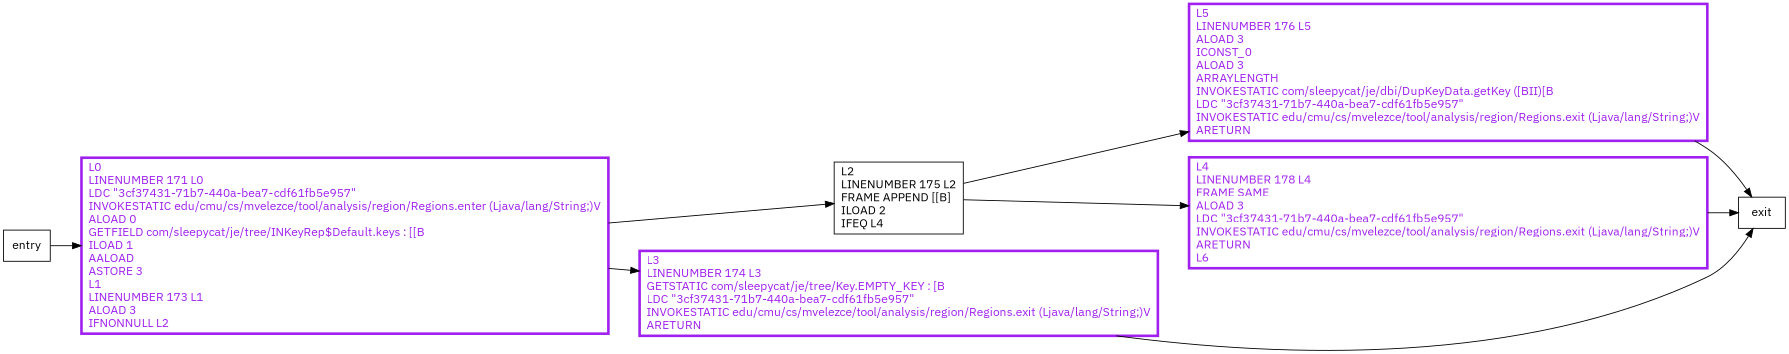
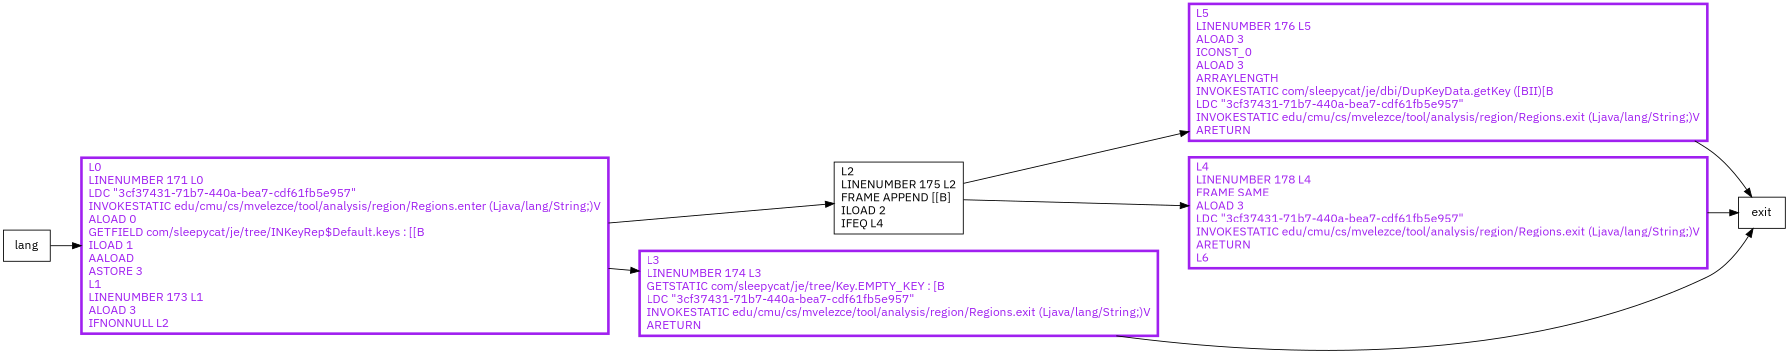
  digraph {
    rankdir=LR
    fontname="IBM Plex Sans"
    node [shape=record fontname="IBM Plex Sans" color=purple fontcolor=purple penwidth=3]
    edge [fontname="IBM Plex Sans"]
    n1 [label="L2\lLINENUMBER 175 L2\lFRAME APPEND [[B]\lILOAD 2\lIFEQ L4\l" color="" fontcolor="" penwidth=""]
    n2 [label="L5\lLINENUMBER 176 L5\lALOAD 3\lICONST_0\lALOAD 3\lARRAYLENGTH\lINVOKESTATIC com/sleepycat/je/dbi/DupKeyData.getKey ([BII)[B\lLDC \"3cf37431-71b7-440a-bea7-cdf61fb5e957\"\lINVOKESTATIC edu/cmu/cs/mvelezce/tool/analysis/region/Regions.exit (Ljava/lang/String;)V\lARETURN\l"]
    n3 [label="L4\lLINENUMBER 178 L4\lFRAME SAME\lALOAD 3\lLDC \"3cf37431-71b7-440a-bea7-cdf61fb5e957\"\lINVOKESTATIC edu/cmu/cs/mvelezce/tool/analysis/region/Regions.exit (Ljava/lang/String;)V\lARETURN\lL6\l"]
    n4 [label="L3\lLINENUMBER 174 L3\lGETSTATIC com/sleepycat/je/tree/Key.EMPTY_KEY : [B\lLDC \"3cf37431-71b7-440a-bea7-cdf61fb5e957\"\lINVOKESTATIC edu/cmu/cs/mvelezce/tool/analysis/region/Regions.exit (Ljava/lang/String;)V\lARETURN\l"]
    exit [color="" fontcolor="" penwidth=""]
    n6 [label="L0\lLINENUMBER 171 L0\lLDC \"3cf37431-71b7-440a-bea7-cdf61fb5e957\"\lINVOKESTATIC edu/cmu/cs/mvelezce/tool/analysis/region/Regions.enter (Ljava/lang/String;)V\lALOAD 0\lGETFIELD com/sleepycat/je/tree/INKeyRep$Default.keys : [[B\lILOAD 1\lAALOAD\lASTORE 3\lL1\lLINENUMBER 173 L1\lALOAD 3\lIFNONNULL L2\l"]
-   entry [color="" fontcolor="" penwidth=""]
+   entry [label=lang color="" fontcolor="" penwidth=""]
    n1 -> n2
    n1 -> n3
    n2 -> exit
    n3 -> exit
    n4 -> exit
    n6 -> n1
    n6 -> n4
    entry -> n6
  }
